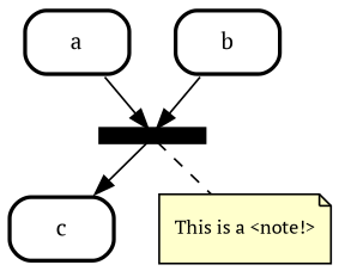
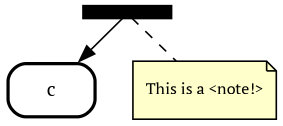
  digraph {
    compound=true
    fontname="PT Serif"
    fontsize=12
    nodesep=0.3
    ordering=out
    penwidth=2.0
    ranksep=0.1
    splines=true
    node [color=black fillcolor="#FFFFFF01" fontname="PT Serif" fontsize=12 margin=0 penwidth=2.0 shape=plaintext style=filled]
    edge [color=black fontcolor=black fontname="PT Serif" fontsize=10]
-   n1 [label=<       <table align="center" cellborder="0" border="2" style="rounded" width="48">         <tr><td width="48" cellpadding="7">a</td></tr>       </table>     >]
    n2 [fillcolor=black fixedsize=true height=0.1 label=" " shape=rect margin=""]
    n3 [label=<       <table align="center" cellborder="0" border="2" style="rounded" width="48">         <tr><td width="48" cellpadding="7">c</td></tr>       </table>     >]
    n4 [fillcolor="#ffffcc" fontcolor=black fontsize=10 label="This is a <note!>\l" penwidth=1.0 shape=note margin=""]
-   n5 [label=<       <table align="center" cellborder="0" border="2" style="rounded" width="48">         <tr><td width="48" cellpadding="7">b</td></tr>       </table>     >]
-   n1 -> n2 [label="    \l"]
    n2 -> n3 [label="    \l"]
    n2 -> n4 [arrowhead=none arrowtail=none style=dashed color="" fontcolor=""]
-   n5 -> n2 [label="    \l"]
  }
